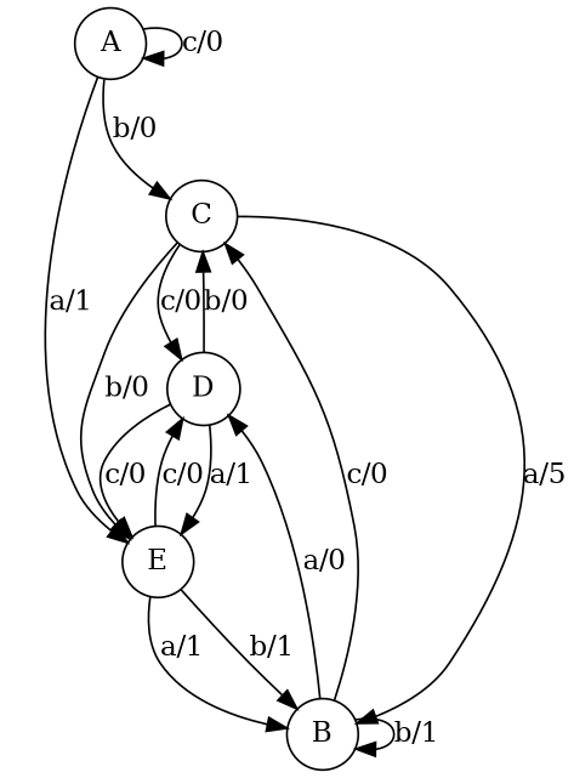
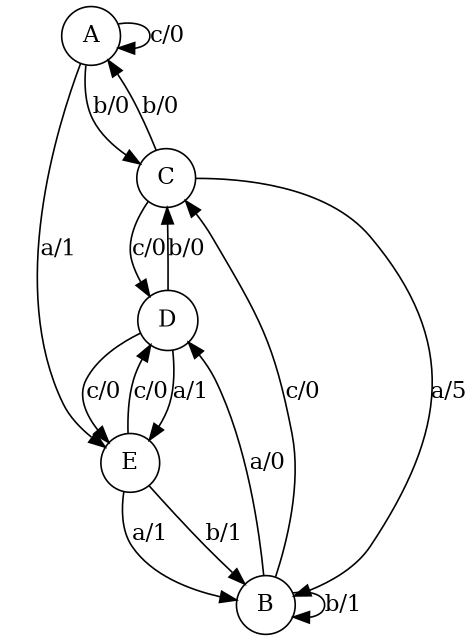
  digraph {
    node [shape=circle]
    n1 [label=A]
    n2 [label=C]
    n3 [label=E]
    n4 [label=B]
    n5 [label=D]
    n1 -> n1 [label="c/0"]
    n1 -> n2 [label="b/0"]
    n1 -> n3 [label="a/1"]
-   n2 -> n3 [label="b/0"]
+   n2 -> n1 [label="b/0"]
    n2 -> n4 [label="a/5"]
    n2 -> n5 [label="c/0"]
    n3 -> n4 [label="a/1"]
    n3 -> n4 [label="b/1"]
    n3 -> n5 [label="c/0"]
    n4 -> n2 [label="c/0"]
    n4 -> n4 [label="b/1"]
    n4 -> n5 [label="a/0"]
    n5 -> n2 [label="b/0"]
    n5 -> n3 [label="a/1"]
    n5 -> n3 [label="c/0"]
  }
